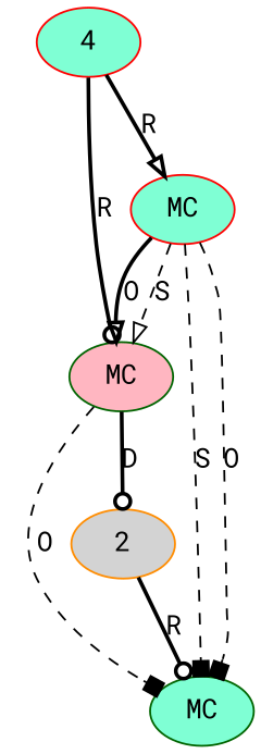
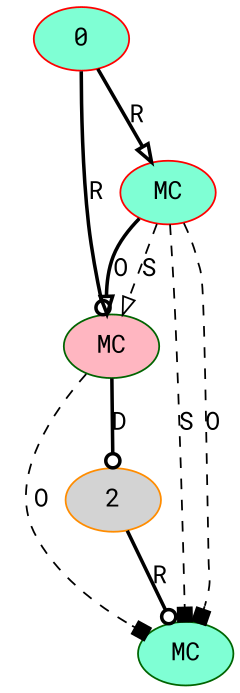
  digraph {
    fontname="Roboto Mono"
    node [t=Map style=filled fillcolor=aquamarine color=darkgreen fontname="Roboto Mono"]
    edge [style=bold arrowhead=odot fontname="Roboto Mono"]
    n1 [label=MC s="iterator()" t=Iterable]
    2 [n=dummy_ t=Set fillcolor=lightgrey color=darkorange]
    n3 [l=871 label=MC s="entrySet()" fillcolor=lightpink]
-   4 [n=diffs t=Parameters color=red]
+   4 [n=diffs t=Parameters color=red label=0]
    n5 [l=868 label=MC s="isEmpty()" color=red]
    2 -> n1 [label=R]
    n3 -> n1 [label=O style=dashed arrowhead=box]
    n3 -> 2 [label=D]
    4 -> n3 [label=R]
    4 -> n5 [label=R arrowhead=onormal]
    n5 -> n1 [label=S style=dashed arrowhead=box]
    n5 -> n1 [label=O style=dashed arrowhead=box]
    n5 -> n3 [label=O arrowhead=onormal]
    n5 -> n3 [label=S style=dashed arrowhead=onormal]
  }
